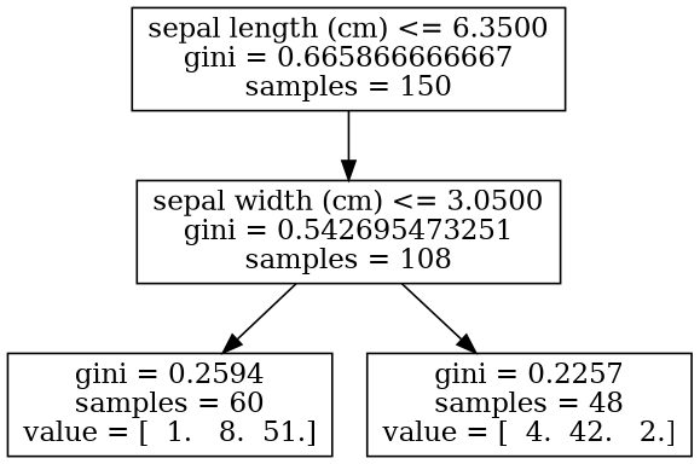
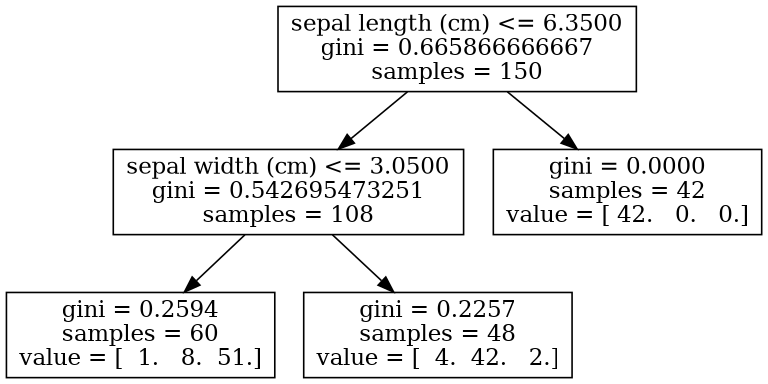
  digraph {
    node [shape=box]
    n1 [label="sepal length (cm) <= 6.3500\ngini = 0.665866666667\nsamples = 150"]
    n2 [label="sepal width (cm) <= 3.0500\ngini = 0.542695473251\nsamples = 108"]
+   n3 [label="gini = 0.0000\nsamples = 42\nvalue = [ 42.   0.   0.]"]
    n4 [label="gini = 0.2594\nsamples = 60\nvalue = [  1.   8.  51.]"]
    n5 [label="gini = 0.2257\nsamples = 48\nvalue = [  4.  42.   2.]"]
    n1 -> n2
+   n1 -> n3
    n2 -> n4
    n2 -> n5
  }
